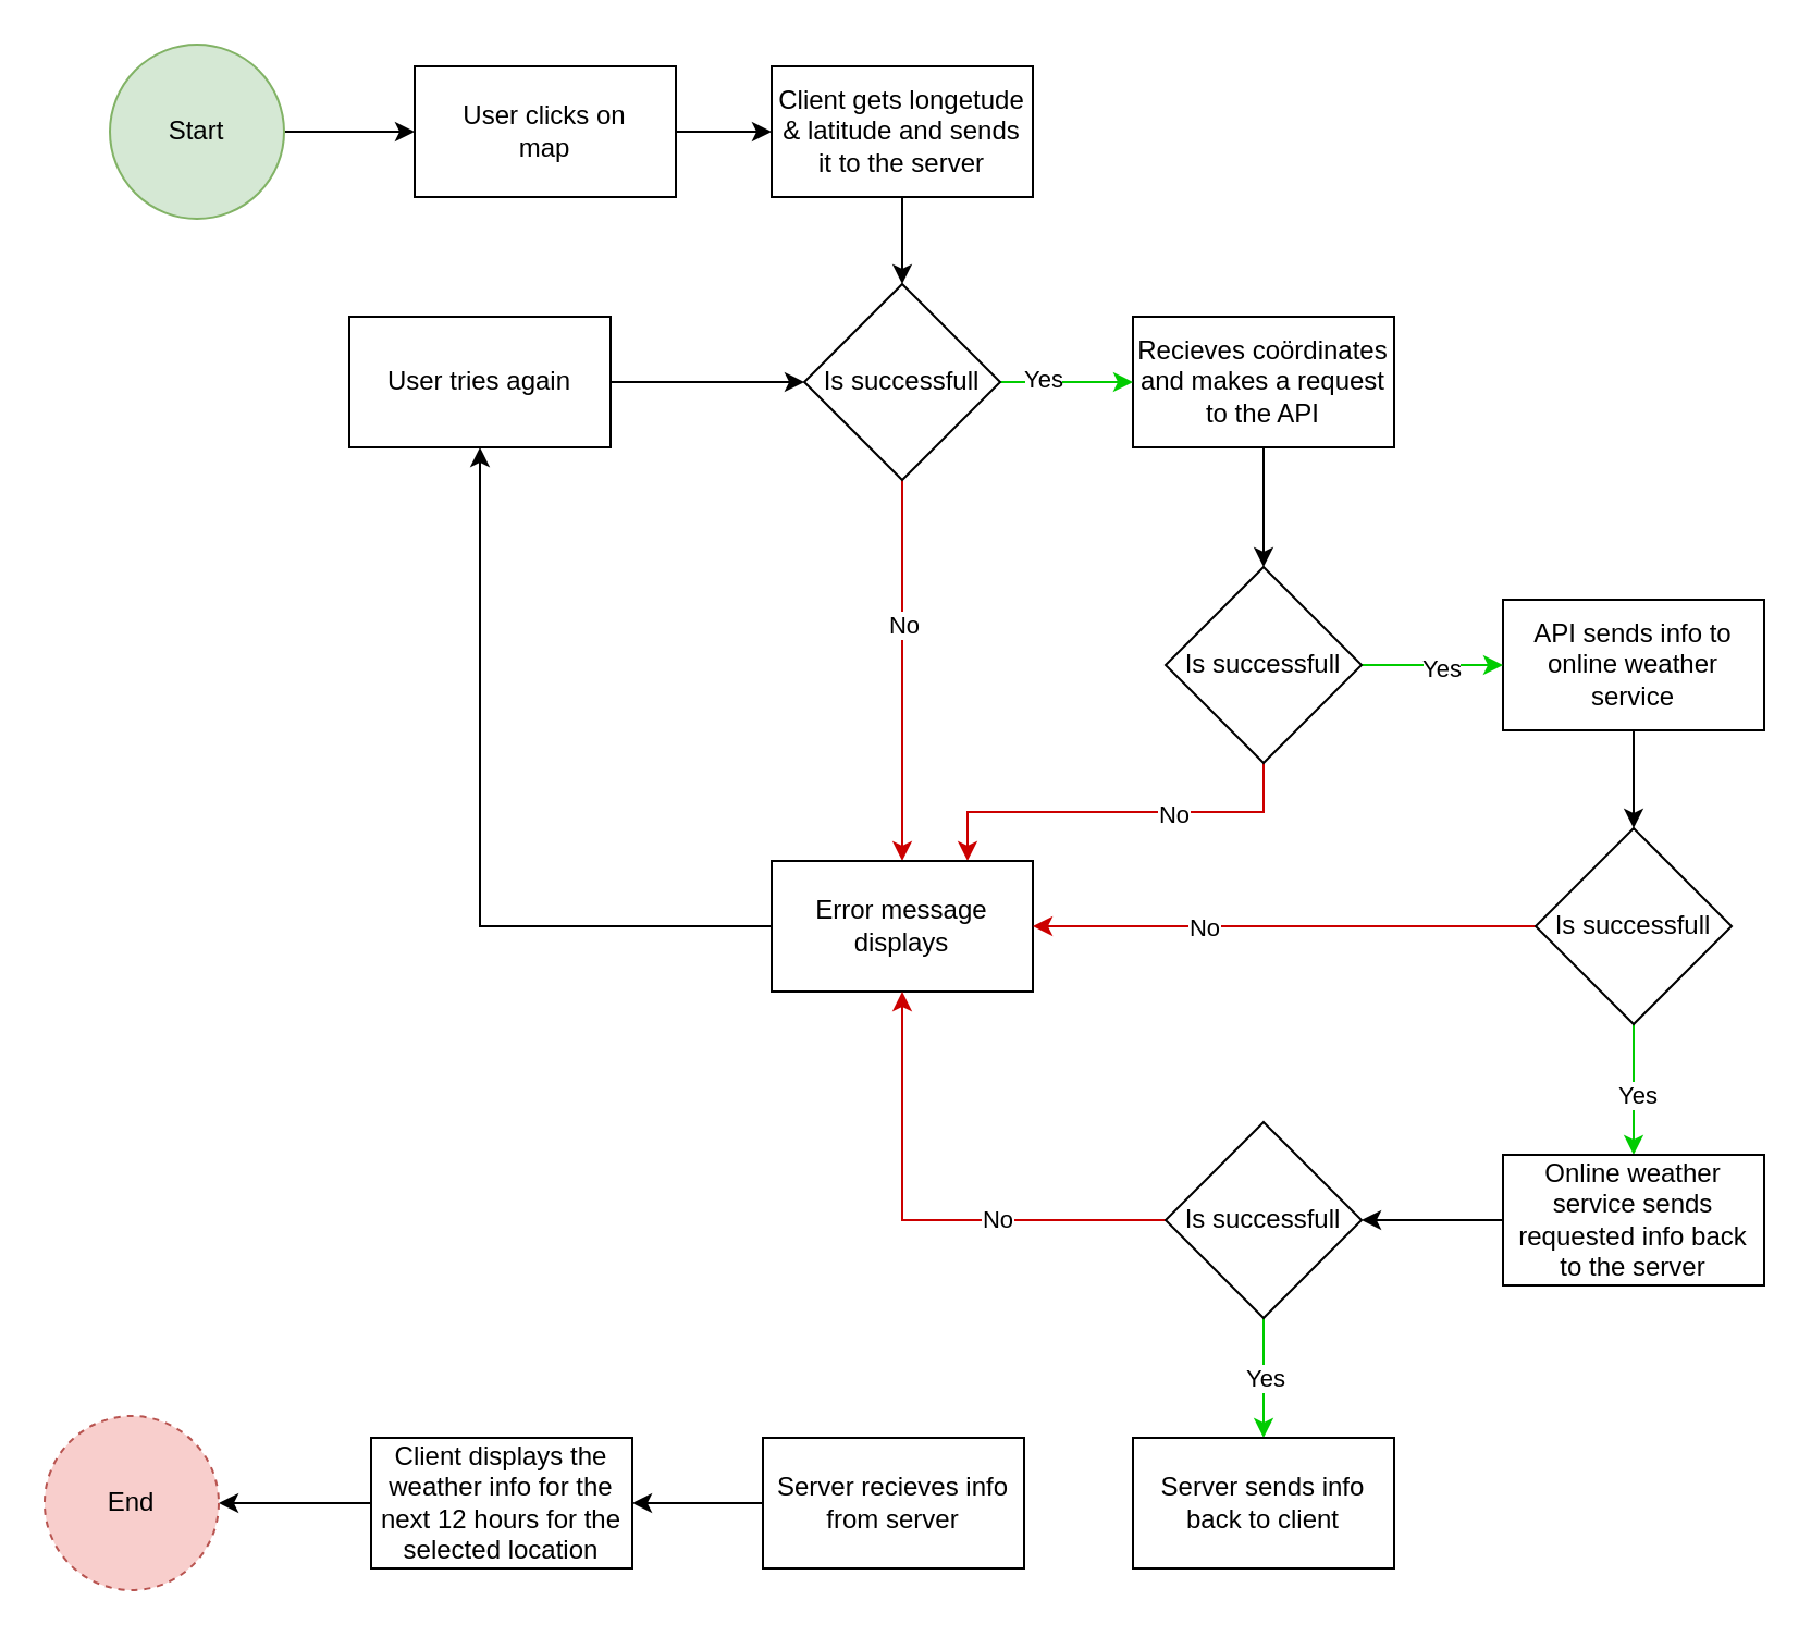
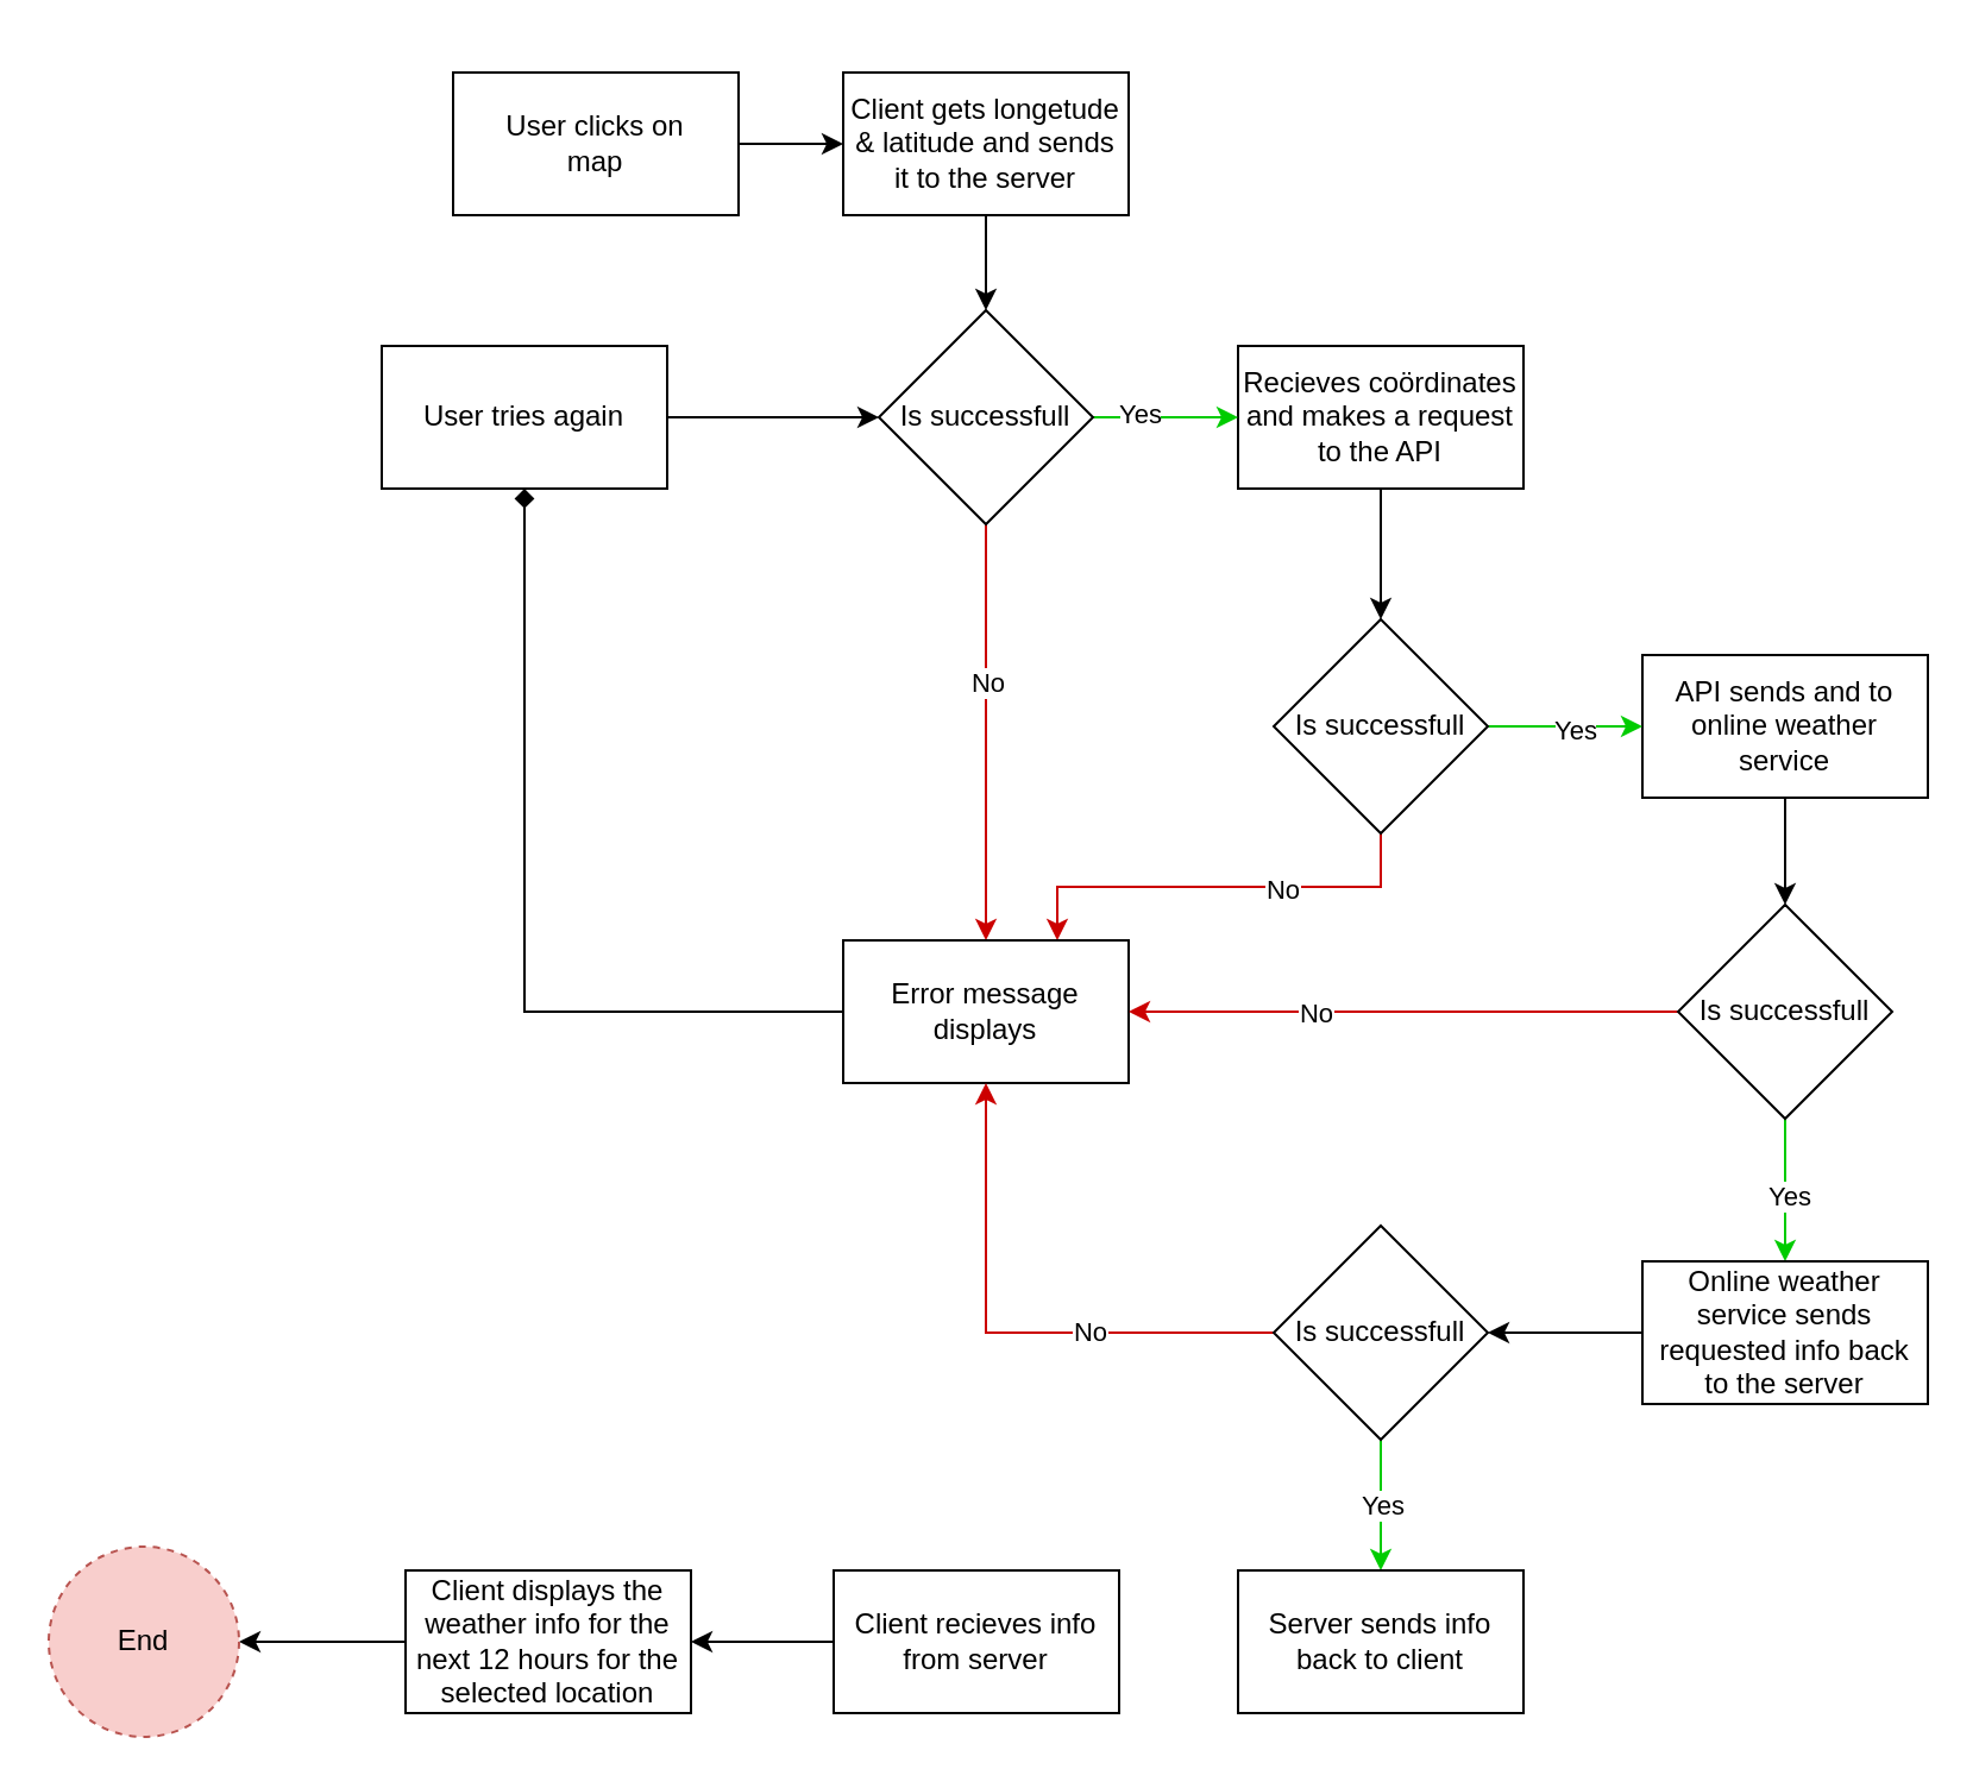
  <mxCell id="0" />
  <mxCell id="1" parent="0" />
- <mxCell id="2" style="edgeStyle=orthogonalEdgeStyle;rounded=0;orthogonalLoop=1;jettySize=auto;html=1;exitX=1;exitY=0.5;exitDx=0;exitDy=0;entryX=0;entryY=0.5;entryDx=0;entryDy=0;" parent="1" source="3" target="5" edge="1"><mxGeometry relative="1" as="geometry" /></mxCell>
- <mxCell id="3" value="Start" style="ellipse;whiteSpace=wrap;html=1;aspect=fixed;fillColor=#d5e8d4;strokeColor=#82b366;" parent="1" vertex="1"><mxGeometry x="50" y="20" width="80" height="80" as="geometry" /></mxCell>
  <mxCell id="4" style="edgeStyle=orthogonalEdgeStyle;rounded=0;orthogonalLoop=1;jettySize=auto;html=1;exitX=1;exitY=0.5;exitDx=0;exitDy=0;entryX=0;entryY=0.5;entryDx=0;entryDy=0;" parent="1" source="5" target="7" edge="1"><mxGeometry relative="1" as="geometry" /></mxCell>
  <mxCell id="5" value="User clicks on&lt;br&gt;map" style="rounded=0;whiteSpace=wrap;html=1;" parent="1" vertex="1"><mxGeometry x="190" y="30" width="120" height="60" as="geometry" /></mxCell>
  <mxCell id="6" style="edgeStyle=orthogonalEdgeStyle;rounded=0;orthogonalLoop=1;jettySize=auto;html=1;exitX=0.5;exitY=1;exitDx=0;exitDy=0;entryX=0.5;entryY=0;entryDx=0;entryDy=0;" parent="1" source="7" target="14" edge="1"><mxGeometry relative="1" as="geometry" /></mxCell>
  <mxCell id="7" value="Client gets longetude&lt;br&gt;&amp;amp; latitude and sends&lt;br&gt;it to the server" style="rounded=0;whiteSpace=wrap;html=1;" parent="1" vertex="1"><mxGeometry x="354" y="30" width="120" height="60" as="geometry" /></mxCell>
  <mxCell id="8" style="edgeStyle=orthogonalEdgeStyle;rounded=0;orthogonalLoop=1;jettySize=auto;html=1;exitX=0.5;exitY=1;exitDx=0;exitDy=0;entryX=0.5;entryY=0;entryDx=0;entryDy=0;" parent="1" source="9" target="21" edge="1"><mxGeometry relative="1" as="geometry" /></mxCell>
  <mxCell id="9" value="Recieves coördinates&lt;br&gt;and makes a request&lt;br&gt;to the API" style="rounded=0;whiteSpace=wrap;html=1;" parent="1" vertex="1"><mxGeometry x="520" y="145" width="120" height="60" as="geometry" /></mxCell>
  <mxCell id="10" style="edgeStyle=orthogonalEdgeStyle;rounded=0;orthogonalLoop=1;jettySize=auto;html=1;exitX=1;exitY=0.5;exitDx=0;exitDy=0;strokeColor=#00CC00;" parent="1" source="14" edge="1"><mxGeometry relative="1" as="geometry"><mxPoint x="520" y="175" as="targetPoint" /></mxGeometry></mxCell>
  <mxCell id="11" value="Yes" style="edgeLabel;html=1;align=center;verticalAlign=middle;resizable=0;points=[];" vertex="1" connectable="0" parent="10"><mxGeometry x="-0.375" y="2" relative="1" as="geometry"><mxPoint as="offset" /></mxGeometry></mxCell>
  <mxCell id="12" style="edgeStyle=orthogonalEdgeStyle;rounded=0;orthogonalLoop=1;jettySize=auto;html=1;exitX=0.5;exitY=1;exitDx=0;exitDy=0;strokeColor=#CC0000;" parent="1" source="14" target="23" edge="1"><mxGeometry relative="1" as="geometry" /></mxCell>
  <mxCell id="13" value="No" style="edgeLabel;html=1;align=center;verticalAlign=middle;resizable=0;points=[];" vertex="1" connectable="0" parent="12"><mxGeometry x="-0.241" relative="1" as="geometry"><mxPoint as="offset" /></mxGeometry></mxCell>
  <mxCell id="14" value="Is successfull" style="rhombus;whiteSpace=wrap;html=1;" parent="1" vertex="1"><mxGeometry x="369" y="130" width="90" height="90" as="geometry" /></mxCell>
  <mxCell id="15" style="edgeStyle=orthogonalEdgeStyle;rounded=0;orthogonalLoop=1;jettySize=auto;html=1;exitX=0.5;exitY=1;exitDx=0;exitDy=0;entryX=0.5;entryY=0;entryDx=0;entryDy=0;" parent="1" source="16" target="30" edge="1"><mxGeometry relative="1" as="geometry" /></mxCell>
- <mxCell id="16" value="API sends info to online weather service" style="rounded=0;whiteSpace=wrap;html=1;" parent="1" vertex="1"><mxGeometry x="690" y="275" width="120" height="60" as="geometry" /></mxCell>
+ <mxCell id="16" value="API sends and to online weather service" style="rounded=0;whiteSpace=wrap;html=1;" parent="1" vertex="1"><mxGeometry x="690" y="275" width="120" height="60" as="geometry" /></mxCell>
  <mxCell id="17" style="edgeStyle=orthogonalEdgeStyle;rounded=0;orthogonalLoop=1;jettySize=auto;html=1;exitX=1;exitY=0.5;exitDx=0;exitDy=0;entryX=0;entryY=0.5;entryDx=0;entryDy=0;strokeColor=#00CC00;" parent="1" source="21" target="16" edge="1"><mxGeometry relative="1" as="geometry"><mxPoint x="680" y="210" as="targetPoint" /></mxGeometry></mxCell>
  <mxCell id="18" value="Yes" style="edgeLabel;html=1;align=center;verticalAlign=middle;resizable=0;points=[];" vertex="1" connectable="0" parent="17"><mxGeometry x="0.115" y="-1" relative="1" as="geometry"><mxPoint as="offset" /></mxGeometry></mxCell>
  <mxCell id="19" style="edgeStyle=orthogonalEdgeStyle;rounded=0;orthogonalLoop=1;jettySize=auto;html=1;exitX=0.5;exitY=1;exitDx=0;exitDy=0;entryX=0.75;entryY=0;entryDx=0;entryDy=0;strokeColor=#CC0000;" parent="1" source="21" target="23" edge="1"><mxGeometry relative="1" as="geometry" /></mxCell>
  <mxCell id="20" value="No" style="edgeLabel;html=1;align=center;verticalAlign=middle;resizable=0;points=[];" vertex="1" connectable="0" parent="19"><mxGeometry x="-0.294" y="1" relative="1" as="geometry"><mxPoint as="offset" /></mxGeometry></mxCell>
  <mxCell id="21" value="Is successfull" style="rhombus;whiteSpace=wrap;html=1;" parent="1" vertex="1"><mxGeometry x="535" y="260" width="90" height="90" as="geometry" /></mxCell>
- <mxCell id="22" style="edgeStyle=orthogonalEdgeStyle;rounded=0;orthogonalLoop=1;jettySize=auto;html=1;exitX=0;exitY=0.5;exitDx=0;exitDy=0;entryX=0.5;entryY=1;entryDx=0;entryDy=0;" parent="1" source="23" target="25" edge="1"><mxGeometry relative="1" as="geometry" /></mxCell>
+ <mxCell id="22" style="edgeStyle=orthogonalEdgeStyle;rounded=0;orthogonalLoop=1;jettySize=auto;html=1;exitX=0;exitY=0.5;exitDx=0;exitDy=0;entryX=0.5;entryY=1;entryDx=0;entryDy=0;endArrow=diamond;" parent="1" source="23" target="25" edge="1"><mxGeometry relative="1" as="geometry" /></mxCell>
  <mxCell id="23" value="Error message displays" style="rounded=0;whiteSpace=wrap;html=1;" parent="1" vertex="1"><mxGeometry x="354" y="395" width="120" height="60" as="geometry" /></mxCell>
  <mxCell id="24" style="edgeStyle=orthogonalEdgeStyle;rounded=0;orthogonalLoop=1;jettySize=auto;html=1;exitX=1;exitY=0.5;exitDx=0;exitDy=0;entryX=0;entryY=0.5;entryDx=0;entryDy=0;" parent="1" source="25" target="14" edge="1"><mxGeometry relative="1" as="geometry" /></mxCell>
  <mxCell id="25" value="User tries again" style="rounded=0;whiteSpace=wrap;html=1;" parent="1" vertex="1"><mxGeometry x="160" y="145" width="120" height="60" as="geometry" /></mxCell>
  <mxCell id="26" style="edgeStyle=orthogonalEdgeStyle;rounded=0;orthogonalLoop=1;jettySize=auto;html=1;exitX=0.5;exitY=1;exitDx=0;exitDy=0;entryX=0.5;entryY=0;entryDx=0;entryDy=0;strokeColor=#00CC00;" parent="1" source="30" target="32" edge="1"><mxGeometry relative="1" as="geometry"><mxPoint x="660" y="500" as="targetPoint" /></mxGeometry></mxCell>
  <mxCell id="27" value="Yes" style="edgeLabel;html=1;align=center;verticalAlign=middle;resizable=0;points=[];" vertex="1" connectable="0" parent="26"><mxGeometry x="0.063" y="1" relative="1" as="geometry"><mxPoint as="offset" /></mxGeometry></mxCell>
  <mxCell id="28" style="edgeStyle=orthogonalEdgeStyle;rounded=0;orthogonalLoop=1;jettySize=auto;html=1;exitX=0;exitY=0.5;exitDx=0;exitDy=0;entryX=1;entryY=0.5;entryDx=0;entryDy=0;strokeColor=#CC0000;" parent="1" source="30" target="23" edge="1"><mxGeometry relative="1" as="geometry" /></mxCell>
  <mxCell id="29" value="No" style="edgeLabel;html=1;align=center;verticalAlign=middle;resizable=0;points=[];" vertex="1" connectable="0" parent="28"><mxGeometry x="0.328" relative="1" as="geometry"><mxPoint as="offset" /></mxGeometry></mxCell>
  <mxCell id="30" value="Is successfull" style="rhombus;whiteSpace=wrap;html=1;" parent="1" vertex="1"><mxGeometry x="705" y="380" width="90" height="90" as="geometry" /></mxCell>
  <mxCell id="31" style="edgeStyle=orthogonalEdgeStyle;rounded=0;orthogonalLoop=1;jettySize=auto;html=1;exitX=0;exitY=0.5;exitDx=0;exitDy=0;entryX=1;entryY=0.5;entryDx=0;entryDy=0;" parent="1" source="32" target="37" edge="1"><mxGeometry relative="1" as="geometry" /></mxCell>
  <mxCell id="32" value="Online weather service sends requested info back to the server" style="rounded=0;whiteSpace=wrap;html=1;" parent="1" vertex="1"><mxGeometry x="690" y="530" width="120" height="60" as="geometry" /></mxCell>
  <mxCell id="33" style="edgeStyle=orthogonalEdgeStyle;rounded=0;orthogonalLoop=1;jettySize=auto;html=1;exitX=0.5;exitY=1;exitDx=0;exitDy=0;entryX=0.5;entryY=0;entryDx=0;entryDy=0;strokeColor=#00CC00;" parent="1" source="37" target="38" edge="1"><mxGeometry relative="1" as="geometry"><mxPoint x="680" y="640" as="targetPoint" /></mxGeometry></mxCell>
  <mxCell id="34" value="Yes" style="edgeLabel;html=1;align=center;verticalAlign=middle;resizable=0;points=[];" vertex="1" connectable="0" parent="33"><mxGeometry x="-0.026" relative="1" as="geometry"><mxPoint as="offset" /></mxGeometry></mxCell>
  <mxCell id="35" style="edgeStyle=orthogonalEdgeStyle;rounded=0;orthogonalLoop=1;jettySize=auto;html=1;exitX=0;exitY=0.5;exitDx=0;exitDy=0;entryX=0.5;entryY=1;entryDx=0;entryDy=0;strokeColor=#CC0000;" parent="1" source="37" target="23" edge="1"><mxGeometry relative="1" as="geometry" /></mxCell>
  <mxCell id="36" value="No" style="edgeLabel;html=1;align=center;verticalAlign=middle;resizable=0;points=[];" vertex="1" connectable="0" parent="35"><mxGeometry x="-0.306" y="-1" relative="1" as="geometry"><mxPoint as="offset" /></mxGeometry></mxCell>
  <mxCell id="37" value="Is successfull" style="rhombus;whiteSpace=wrap;html=1;" parent="1" vertex="1"><mxGeometry x="535" y="515" width="90" height="90" as="geometry" /></mxCell>
  <mxCell id="38" value="Server sends info back to client" style="rounded=0;whiteSpace=wrap;html=1;" parent="1" vertex="1"><mxGeometry x="520" y="660" width="120" height="60" as="geometry" /></mxCell>
  <mxCell id="39" style="edgeStyle=orthogonalEdgeStyle;rounded=0;orthogonalLoop=1;jettySize=auto;html=1;exitX=0;exitY=0.5;exitDx=0;exitDy=0;entryX=1;entryY=0.5;entryDx=0;entryDy=0;" parent="1" source="40" target="42" edge="1"><mxGeometry relative="1" as="geometry" /></mxCell>
- <mxCell id="40" value="Server recieves info from server" style="rounded=0;whiteSpace=wrap;html=1;" parent="1" vertex="1"><mxGeometry x="350" y="660" width="120" height="60" as="geometry" /></mxCell>
+ <mxCell id="40" value="Client recieves info from server" style="rounded=0;whiteSpace=wrap;html=1;" parent="1" vertex="1"><mxGeometry x="350" y="660" width="120" height="60" as="geometry" /></mxCell>
  <mxCell id="41" style="edgeStyle=orthogonalEdgeStyle;rounded=0;orthogonalLoop=1;jettySize=auto;html=1;exitX=0;exitY=0.5;exitDx=0;exitDy=0;entryX=1;entryY=0.5;entryDx=0;entryDy=0;" parent="1" source="42" target="43" edge="1"><mxGeometry relative="1" as="geometry" /></mxCell>
  <mxCell id="42" value="Client displays the weather info for the next 12 hours for the selected location" style="rounded=0;whiteSpace=wrap;html=1;" parent="1" vertex="1"><mxGeometry x="170" y="660" width="120" height="60" as="geometry" /></mxCell>
  <mxCell id="43" value="End" style="ellipse;whiteSpace=wrap;html=1;aspect=fixed;fillColor=#f8cecc;strokeColor=#b85450;dashed=1;" parent="1" vertex="1"><mxGeometry x="20" y="650" width="80" height="80" as="geometry" /></mxCell>
